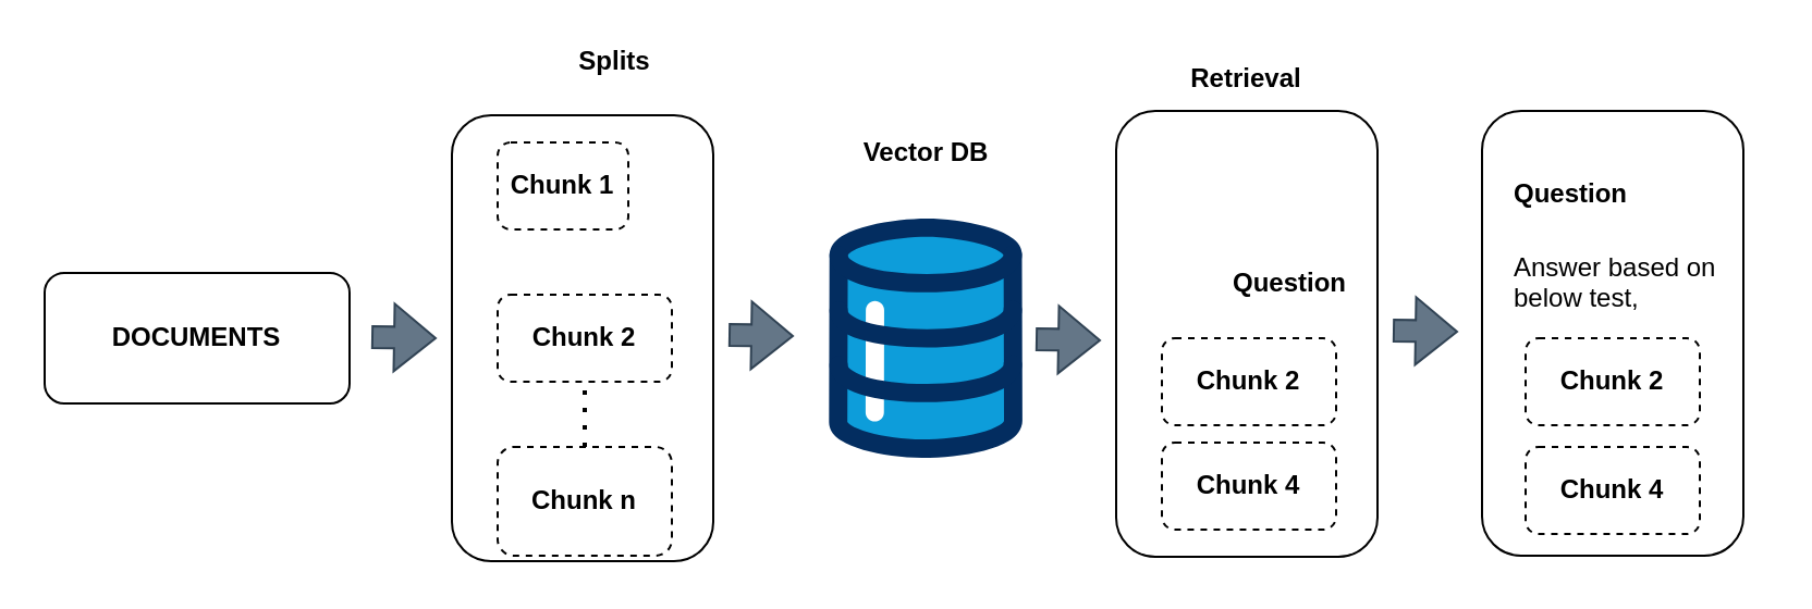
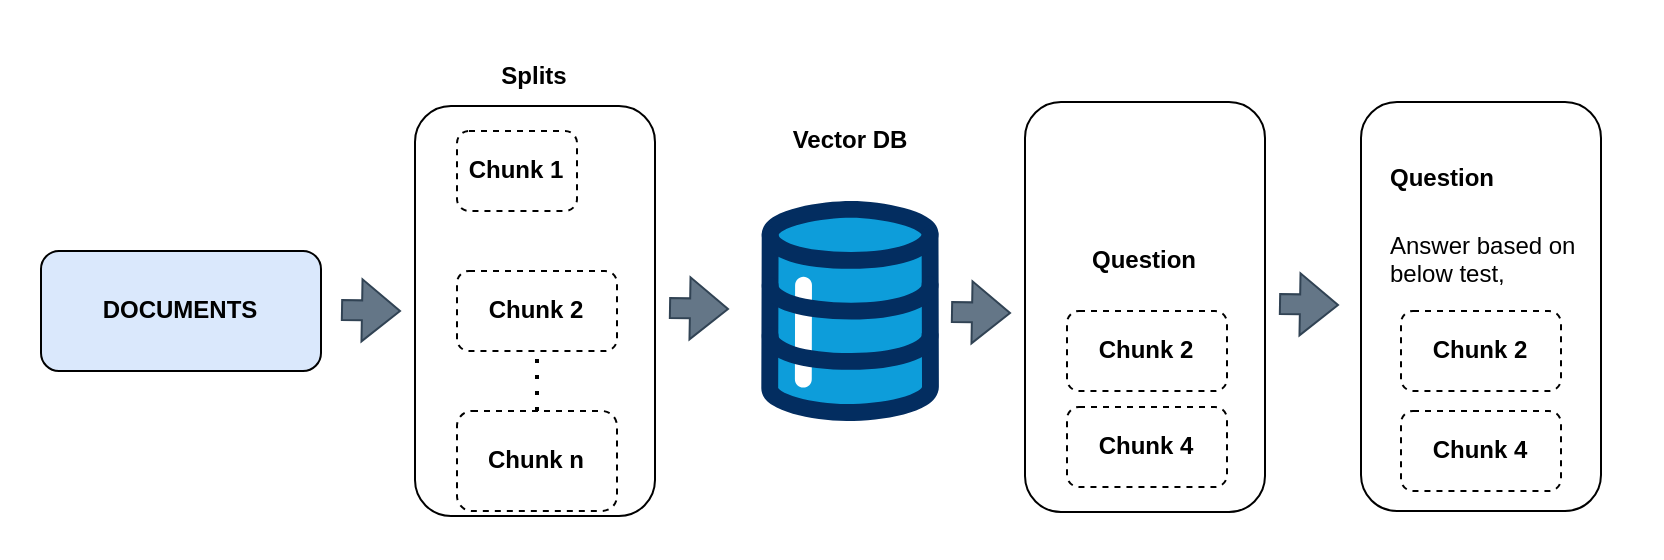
  <mxCell id="0" />
  <mxCell id="1" parent="0" />
- <mxCell id="2" value="&lt;b&gt;DOCUMENTS&lt;/b&gt;" style="rounded=1;whiteSpace=wrap;html=1;" vertex="1" parent="1"><mxGeometry x="20" y="125" width="140" height="60" as="geometry" /></mxCell>
+ <mxCell id="2" value="&lt;b&gt;DOCUMENTS&lt;/b&gt;" style="rounded=1;whiteSpace=wrap;html=1;fillColor=#dae8fc;" vertex="1" parent="1"><mxGeometry x="20" y="125" width="140" height="60" as="geometry" /></mxCell>
  <mxCell id="3" value="" style="rounded=1;whiteSpace=wrap;html=1;" vertex="1" parent="1"><mxGeometry x="207" y="52.5" width="120" height="205" as="geometry" /></mxCell>
  <mxCell id="4" value="&lt;b&gt;Chunk 1&lt;/b&gt;" style="rounded=1;whiteSpace=wrap;html=1;dashed=1;" vertex="1" parent="1"><mxGeometry x="228" y="65" width="60" height="40" as="geometry" /></mxCell>
  <mxCell id="5" value="&lt;b&gt;Chunk 2&lt;/b&gt;" style="rounded=1;whiteSpace=wrap;html=1;dashed=1;" vertex="1" parent="1"><mxGeometry x="228" y="135" width="80" height="40" as="geometry" /></mxCell>
  <mxCell id="6" value="&lt;b&gt;Chunk n&lt;/b&gt;" style="rounded=1;whiteSpace=wrap;html=1;dashed=1;" vertex="1" parent="1"><mxGeometry x="228" y="205" width="80" height="50" as="geometry" /></mxCell>
  <mxCell id="7" value="" style="endArrow=none;dashed=1;html=1;dashPattern=1 3;strokeWidth=2;rounded=0;exitX=0.5;exitY=0;exitDx=0;exitDy=0;entryX=0.5;entryY=1;entryDx=0;entryDy=0;" edge="1" parent="1" source="6" target="5"><mxGeometry width="50" height="50" relative="1" as="geometry"><mxPoint x="440" y="225" as="sourcePoint" /><mxPoint x="440" y="185" as="targetPoint" /></mxGeometry></mxCell>
- <mxCell id="8" value="&lt;b&gt;Splits&lt;/b&gt;" style="text;html=1;strokeColor=none;fillColor=none;align=center;verticalAlign=middle;whiteSpace=wrap;rounded=0;" vertex="1" parent="1"><mxGeometry x="252" y="12.5" width="60" height="30" as="geometry" /></mxCell>
+ <mxCell id="8" value="&lt;b&gt;Splits&lt;/b&gt;" style="text;html=1;strokeColor=none;fillColor=none;align=center;verticalAlign=middle;whiteSpace=wrap;rounded=0;" vertex="1" parent="1"><mxGeometry x="237" y="22.5" width="60" height="30" as="geometry" /></mxCell>
  <mxCell id="9" value="" style="shape=flexArrow;endArrow=classic;html=1;rounded=0;fillColor=#647687;strokeColor=#314354;" edge="1" parent="1"><mxGeometry width="50" height="50" relative="1" as="geometry"><mxPoint x="170" y="154.5" as="sourcePoint" /><mxPoint x="200" y="155" as="targetPoint" /></mxGeometry></mxCell>
  <mxCell id="10" value="" style="shape=flexArrow;endArrow=classic;html=1;rounded=0;fillColor=#647687;strokeColor=#314354;" edge="1" parent="1"><mxGeometry width="50" height="50" relative="1" as="geometry"><mxPoint x="334" y="153.5" as="sourcePoint" /><mxPoint x="364" y="154" as="targetPoint" /></mxGeometry></mxCell>
  <mxCell id="11" value="" style="verticalLabelPosition=bottom;aspect=fixed;html=1;shape=mxgraph.salesforce.data;" vertex="1" parent="1"><mxGeometry x="380" y="100" width="89.1" height="110" as="geometry" /></mxCell>
  <mxCell id="12" value="&lt;b&gt;Vector DB&lt;/b&gt;" style="text;html=1;strokeColor=none;fillColor=none;align=center;verticalAlign=middle;whiteSpace=wrap;rounded=0;" vertex="1" parent="1"><mxGeometry x="394.55" y="55" width="60" height="30" as="geometry" /></mxCell>
  <mxCell id="13" value="" style="shape=flexArrow;endArrow=classic;html=1;rounded=0;fillColor=#647687;strokeColor=#314354;" edge="1" parent="1"><mxGeometry width="50" height="50" relative="1" as="geometry"><mxPoint x="475" y="155.5" as="sourcePoint" /><mxPoint x="505" y="156" as="targetPoint" /></mxGeometry></mxCell>
  <mxCell id="14" value="" style="rounded=1;whiteSpace=wrap;html=1;" vertex="1" parent="1"><mxGeometry x="512" y="50.5" width="120" height="205" as="geometry" /></mxCell>
  <mxCell id="15" value="&lt;b&gt;Chunk 2&lt;/b&gt;" style="rounded=1;whiteSpace=wrap;html=1;dashed=1;" vertex="1" parent="1"><mxGeometry x="533" y="155" width="80" height="40" as="geometry" /></mxCell>
  <mxCell id="16" value="&lt;b&gt;Chunk 4&lt;/b&gt;" style="rounded=1;whiteSpace=wrap;html=1;dashed=1;" vertex="1" parent="1"><mxGeometry x="533" y="203" width="80" height="40" as="geometry" /></mxCell>
- <mxCell id="17" value="&lt;b&gt;Retrieval&lt;/b&gt;" style="text;html=1;strokeColor=none;fillColor=none;align=center;verticalAlign=middle;whiteSpace=wrap;rounded=0;" vertex="1" parent="1"><mxGeometry x="542" y="20.5" width="60" height="30" as="geometry" /></mxCell>
  <mxCell id="18" value="" style="shape=flexArrow;endArrow=classic;html=1;rounded=0;fillColor=#647687;strokeColor=#314354;" edge="1" parent="1"><mxGeometry width="50" height="50" relative="1" as="geometry"><mxPoint x="639" y="151.5" as="sourcePoint" /><mxPoint x="669" y="152" as="targetPoint" /></mxGeometry></mxCell>
- <mxCell id="19" value="&lt;b&gt;Question&lt;/b&gt;" style="text;html=1;strokeColor=none;fillColor=none;align=center;verticalAlign=middle;whiteSpace=wrap;rounded=0;" vertex="1" parent="1"><mxGeometry x="562" y="115" width="60" height="30" as="geometry" /></mxCell>
+ <mxCell id="19" value="&lt;b&gt;Question&lt;/b&gt;" style="text;html=1;strokeColor=none;fillColor=none;align=center;verticalAlign=middle;whiteSpace=wrap;rounded=0;" vertex="1" parent="1"><mxGeometry x="542" y="115" width="60" height="30" as="geometry" /></mxCell>
  <mxCell id="20" value="" style="rounded=1;whiteSpace=wrap;html=1;" vertex="1" parent="1"><mxGeometry x="680" y="50.5" width="120" height="204.5" as="geometry" /></mxCell>
  <mxCell id="21" value="&lt;h1&gt;&lt;font style=&quot;font-size: 12px;&quot;&gt;Question&lt;/font&gt;&lt;/h1&gt;&lt;p&gt;&lt;font style=&quot;font-size: 12px;&quot;&gt;Answer based on below test,&lt;/font&gt;&lt;/p&gt;" style="text;html=1;strokeColor=none;fillColor=none;spacing=5;spacingTop=-20;whiteSpace=wrap;overflow=hidden;rounded=0;" vertex="1" parent="1"><mxGeometry x="690" y="65" width="120" height="80" as="geometry" /></mxCell>
  <mxCell id="22" value="&lt;b&gt;Chunk 2&lt;/b&gt;" style="rounded=1;whiteSpace=wrap;html=1;dashed=1;" vertex="1" parent="1"><mxGeometry x="700" y="155" width="80" height="40" as="geometry" /></mxCell>
  <mxCell id="23" value="&lt;b&gt;Chunk 4&lt;/b&gt;" style="rounded=1;whiteSpace=wrap;html=1;dashed=1;" vertex="1" parent="1"><mxGeometry x="700" y="205" width="80" height="40" as="geometry" /></mxCell>
